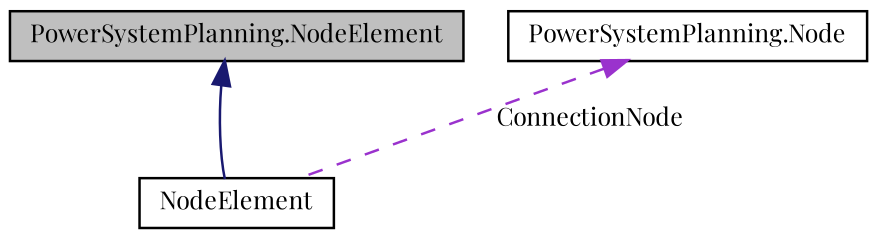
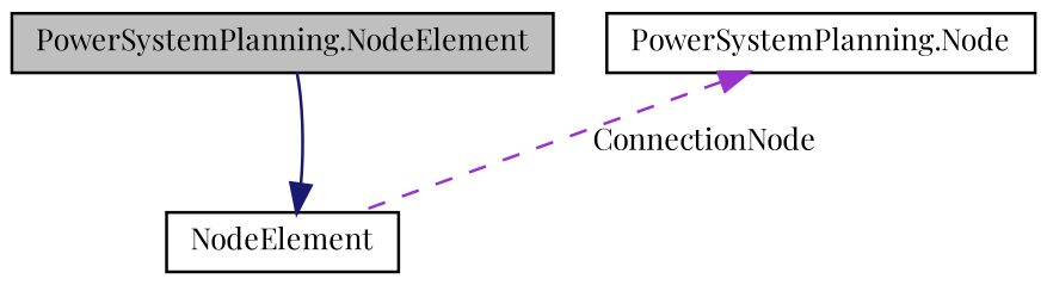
  digraph {
    fontname="Playfair Display"
    node [color=black fillcolor=white fontname="Playfair Display" fontsize=10 shape=record style=filled]
    edge [dir=back fontname="Playfair Display" fontsize=10 labelfontname=Helvetica labelfontsize=10]
    n1 [fillcolor=grey75 fontcolor=black height=0.2 label="PowerSystemPlanning.NodeElement" width=0.4]
    n2 [height=0.2 label=NodeElement width=0.4]
    n3 [height=0.2 label="PowerSystemPlanning.Node" width=0.4]
-   n1 -> n2 [color=midnightblue style=solid]
+   n2 -> n1 [color=midnightblue style=solid]
    n3 -> n2 [color=darkorchid3 label=" ConnectionNode" style=dashed]
  }
